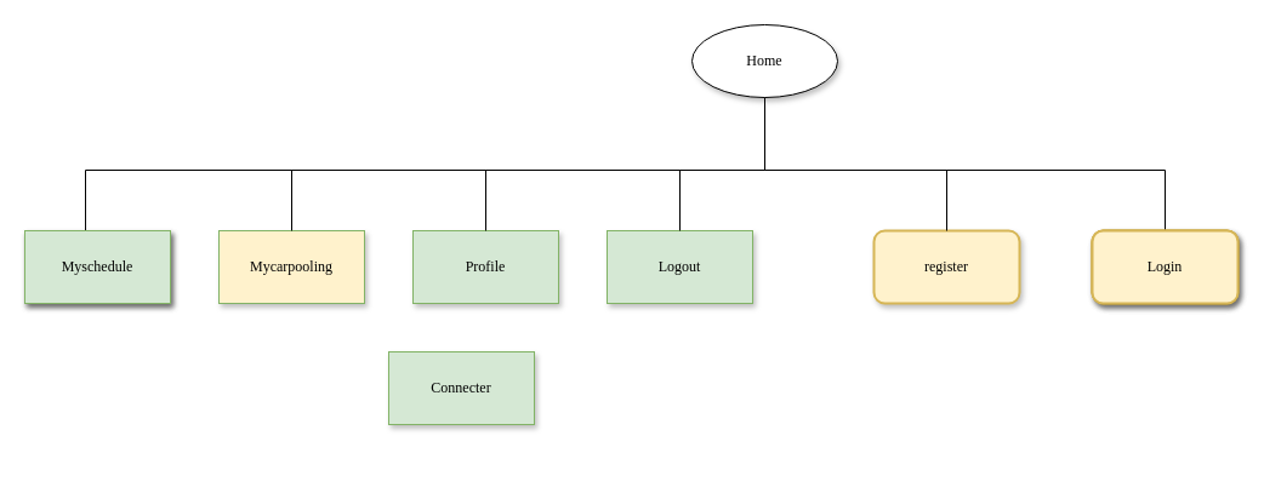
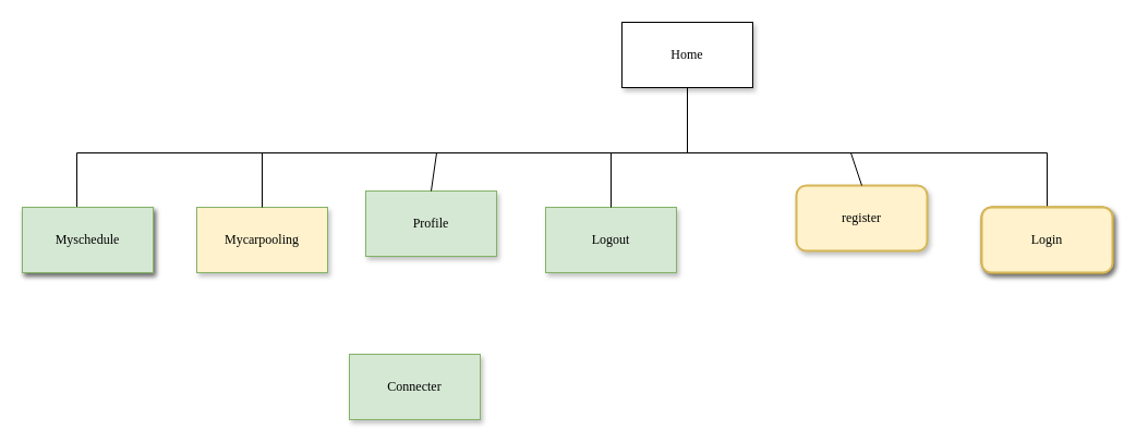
  <mxCell id="0" />
  <mxCell id="1" parent="0" />
- <mxCell id="2" value="Home" style="ellipse;whiteSpace=wrap;html=1;shadow=1;labelBackgroundColor=none;strokeWidth=1;fontFamily=Verdana;fontSize=12;align=center;" parent="1" vertex="1"><mxGeometry x="570" y="20" width="120" height="60" as="geometry" /></mxCell>
- <mxCell id="3" value="&lt;span&gt;Connecter&lt;/span&gt;" style="whiteSpace=wrap;html=1;rounded=0;shadow=1;labelBackgroundColor=none;strokeWidth=1;fontFamily=Verdana;fontSize=12;align=center;fillColor=#d5e8d4;strokeColor=#82b366;" parent="1" vertex="1"><mxGeometry x="320" y="290" width="120" height="60" as="geometry" /></mxCell>
- <mxCell id="4" value="&lt;span&gt;Profile&lt;/span&gt;" style="whiteSpace=wrap;html=1;rounded=0;shadow=1;labelBackgroundColor=none;strokeWidth=1;fontFamily=Verdana;fontSize=12;align=center;fillColor=#d5e8d4;strokeColor=#82b366;" parent="1" vertex="1"><mxGeometry x="340" y="190" width="120" height="60" as="geometry" /></mxCell>
+ <mxCell id="2" value="Home" style="whiteSpace=wrap;html=1;rounded=0;shadow=1;labelBackgroundColor=none;strokeWidth=1;fontFamily=Verdana;fontSize=12;align=center;" parent="1" vertex="1"><mxGeometry x="570" y="20" width="120" height="60" as="geometry" /></mxCell>
+ <mxCell id="3" value="&lt;span&gt;Connecter&lt;/span&gt;" style="whiteSpace=wrap;html=1;rounded=0;shadow=1;labelBackgroundColor=none;strokeWidth=1;fontFamily=Verdana;fontSize=12;align=center;fillColor=#d5e8d4;strokeColor=#82b366;" parent="1" vertex="1"><mxGeometry x="320" y="325" width="120" height="60" as="geometry" /></mxCell>
+ <mxCell id="4" value="&lt;span&gt;Profile&lt;/span&gt;" style="whiteSpace=wrap;html=1;rounded=0;shadow=1;labelBackgroundColor=none;strokeWidth=1;fontFamily=Verdana;fontSize=12;align=center;fillColor=#d5e8d4;strokeColor=#82b366;" parent="1" vertex="1"><mxGeometry x="335" y="175" width="120" height="60" as="geometry" /></mxCell>
  <mxCell id="5" value="&lt;span&gt;Logout&lt;/span&gt;" style="whiteSpace=wrap;html=1;rounded=0;shadow=1;labelBackgroundColor=none;strokeWidth=1;fontFamily=Verdana;fontSize=12;align=center;fillColor=#d5e8d4;strokeColor=#82b366;" parent="1" vertex="1"><mxGeometry x="500" y="190" width="120" height="60" as="geometry" /></mxCell>
- <mxCell id="6" value="register" style="whiteSpace=wrap;html=1;rounded=1;shadow=1;labelBackgroundColor=none;strokeWidth=2;fontFamily=Verdana;fontSize=12;align=center;fillColor=#fff2cc;strokeColor=#d6b656;" parent="1" vertex="1"><mxGeometry x="720" y="190" width="120" height="60" as="geometry" /></mxCell>
+ <mxCell id="6" value="register" style="whiteSpace=wrap;html=1;rounded=1;shadow=1;labelBackgroundColor=none;strokeWidth=2;fontFamily=Verdana;fontSize=12;align=center;fillColor=#fff2cc;strokeColor=#d6b656;" parent="1" vertex="1"><mxGeometry x="730" y="170" width="120" height="60" as="geometry" /></mxCell>
  <mxCell id="7" value="&lt;span&gt;Login&lt;/span&gt;" style="whiteSpace=wrap;html=1;rounded=1;shadow=1;labelBackgroundColor=none;strokeWidth=2;fontFamily=Verdana;fontSize=12;align=center;fillColor=#fff2cc;strokeColor=#d6b656;" parent="1" vertex="1"><mxGeometry x="900" y="190" width="120" height="60" as="geometry" /></mxCell>
  <mxCell id="8" value="&lt;span&gt;Mycarpooling&lt;/span&gt;" style="whiteSpace=wrap;html=1;rounded=0;shadow=1;labelBackgroundColor=none;strokeWidth=1;fontFamily=Verdana;fontSize=12;align=center;fillColor=#fff2cc;strokeColor=#82b366;" parent="1" vertex="1"><mxGeometry x="180" y="190" width="120" height="60" as="geometry" /></mxCell>
  <mxCell id="9" value="&lt;span&gt;Myschedule&lt;/span&gt;" style="whiteSpace=wrap;html=1;rounded=0;shadow=1;labelBackgroundColor=none;strokeWidth=1;fontFamily=Verdana;fontSize=12;align=center;" parent="1" vertex="1"><mxGeometry x="20" y="190" width="120" height="60" as="geometry" /></mxCell>
  <mxCell id="10" value="" style="endArrow=none;html=1;rounded=0;entryX=0.417;entryY=0;entryDx=0;entryDy=0;entryPerimeter=0;" edge="1" parent="1" target="9"><mxGeometry width="50" height="50" relative="1" as="geometry"><mxPoint x="70" y="140" as="sourcePoint" /><mxPoint x="370" y="330" as="targetPoint" /></mxGeometry></mxCell>
  <mxCell id="11" value="" style="endArrow=none;html=1;fontFamily=Helvetica;fontSize=11;fontColor=default;align=center;strokeColor=default;" edge="1" parent="1"><mxGeometry width="50" height="50" relative="1" as="geometry"><mxPoint x="70" y="140" as="sourcePoint" /><mxPoint x="960" y="140" as="targetPoint" /></mxGeometry></mxCell>
  <mxCell id="12" value="" style="endArrow=none;html=1;rounded=0;entryX=0.5;entryY=0;entryDx=0;entryDy=0;" edge="1" parent="1" target="7"><mxGeometry width="50" height="50" relative="1" as="geometry"><mxPoint x="960" y="140" as="sourcePoint" /><mxPoint x="710" y="330" as="targetPoint" /></mxGeometry></mxCell>
  <mxCell id="13" value="" style="endArrow=none;html=1;rounded=0;" edge="1" parent="1" source="8"><mxGeometry width="50" height="50" relative="1" as="geometry"><mxPoint x="340" y="380" as="sourcePoint" /><mxPoint x="240" y="140" as="targetPoint" /></mxGeometry></mxCell>
  <mxCell id="14" value="" style="endArrow=none;html=1;rounded=0;exitX=0.5;exitY=0;exitDx=0;exitDy=0;" edge="1" parent="1" source="4"><mxGeometry width="50" height="50" relative="1" as="geometry"><mxPoint x="370" y="190" as="sourcePoint" /><mxPoint x="400" y="140" as="targetPoint" /></mxGeometry></mxCell>
  <mxCell id="15" value="" style="endArrow=none;html=1;rounded=0;" edge="1" parent="1"><mxGeometry width="50" height="50" relative="1" as="geometry"><mxPoint x="560" y="190" as="sourcePoint" /><mxPoint x="560" y="140" as="targetPoint" /></mxGeometry></mxCell>
  <mxCell id="16" value="" style="endArrow=none;html=1;rounded=0;exitX=0.5;exitY=0;exitDx=0;exitDy=0;" edge="1" parent="1" source="6"><mxGeometry width="50" height="50" relative="1" as="geometry"><mxPoint x="700" y="380" as="sourcePoint" /><mxPoint x="780" y="140" as="targetPoint" /></mxGeometry></mxCell>
  <mxCell id="17" value="&lt;span&gt;Login&lt;/span&gt;" style="whiteSpace=wrap;html=1;rounded=1;shadow=1;labelBackgroundColor=none;strokeWidth=2;fontFamily=Verdana;fontSize=12;align=center;fillColor=#fff2cc;strokeColor=#d6b656;" vertex="1" parent="1"><mxGeometry x="900" y="190" width="120" height="60" as="geometry" /></mxCell>
  <mxCell id="18" value="&lt;span&gt;Myschedule&lt;/span&gt;" style="whiteSpace=wrap;html=1;rounded=0;shadow=1;labelBackgroundColor=none;strokeWidth=1;fontFamily=Verdana;fontSize=12;align=center;" vertex="1" parent="1"><mxGeometry x="20" y="190" width="120" height="60" as="geometry" /></mxCell>
  <mxCell id="19" value="&lt;span&gt;Login&lt;/span&gt;" style="whiteSpace=wrap;html=1;rounded=1;shadow=1;labelBackgroundColor=none;strokeWidth=2;fontFamily=Verdana;fontSize=12;align=center;fillColor=#fff2cc;strokeColor=#d6b656;" vertex="1" parent="1"><mxGeometry x="900" y="190" width="120" height="60" as="geometry" /></mxCell>
  <mxCell id="20" value="&lt;span&gt;Myschedule&lt;/span&gt;" style="whiteSpace=wrap;html=1;rounded=0;shadow=1;labelBackgroundColor=none;strokeWidth=1;fontFamily=Verdana;fontSize=12;align=center;fillColor=#d5e8d4;strokeColor=#82b366;" vertex="1" parent="1"><mxGeometry x="20" y="190" width="120" height="60" as="geometry" /></mxCell>
  <mxCell id="21" value="" style="endArrow=none;html=1;rounded=0;entryX=0.5;entryY=1;entryDx=0;entryDy=0;" edge="1" parent="1" target="2"><mxGeometry width="50" height="50" relative="1" as="geometry"><mxPoint x="630" y="140" as="sourcePoint" /><mxPoint x="660" y="330" as="targetPoint" /></mxGeometry></mxCell>
